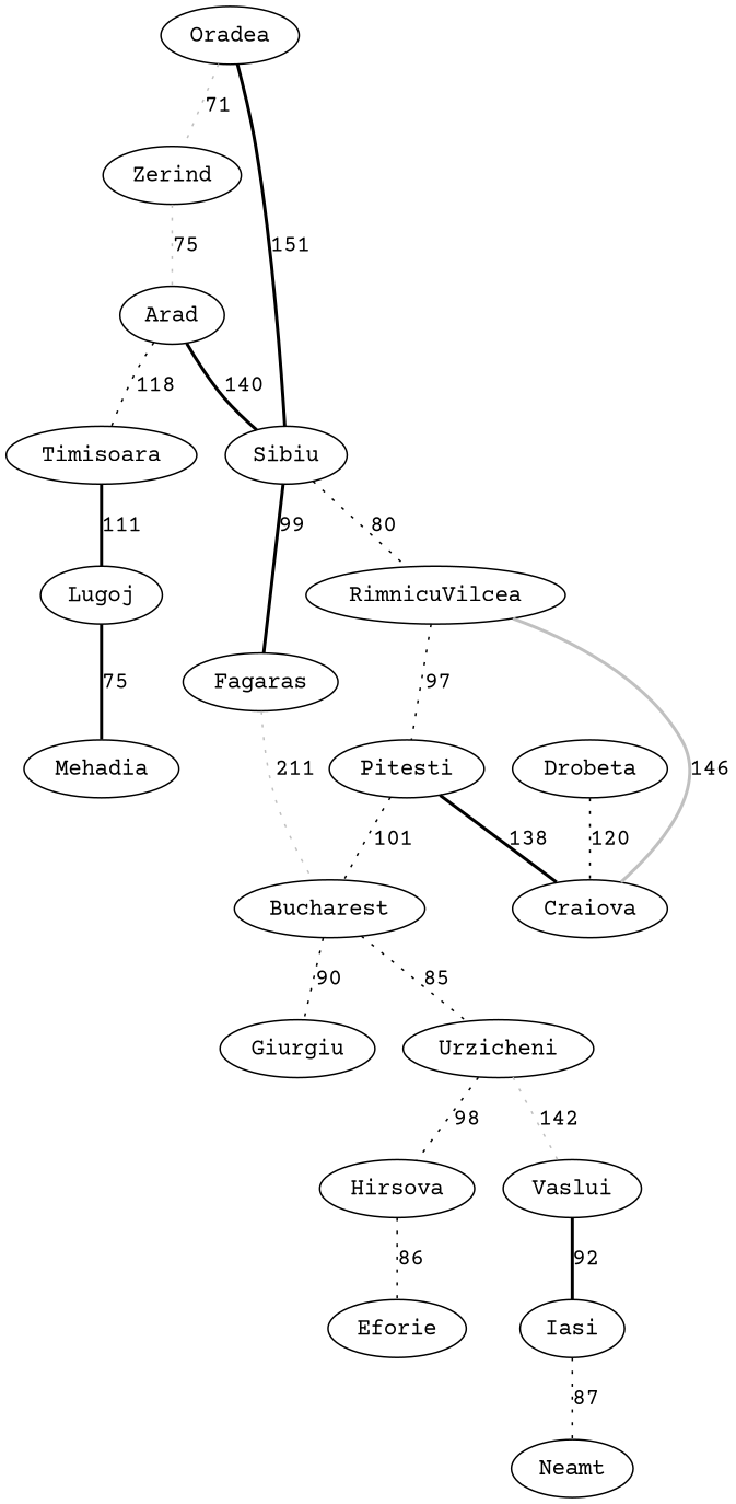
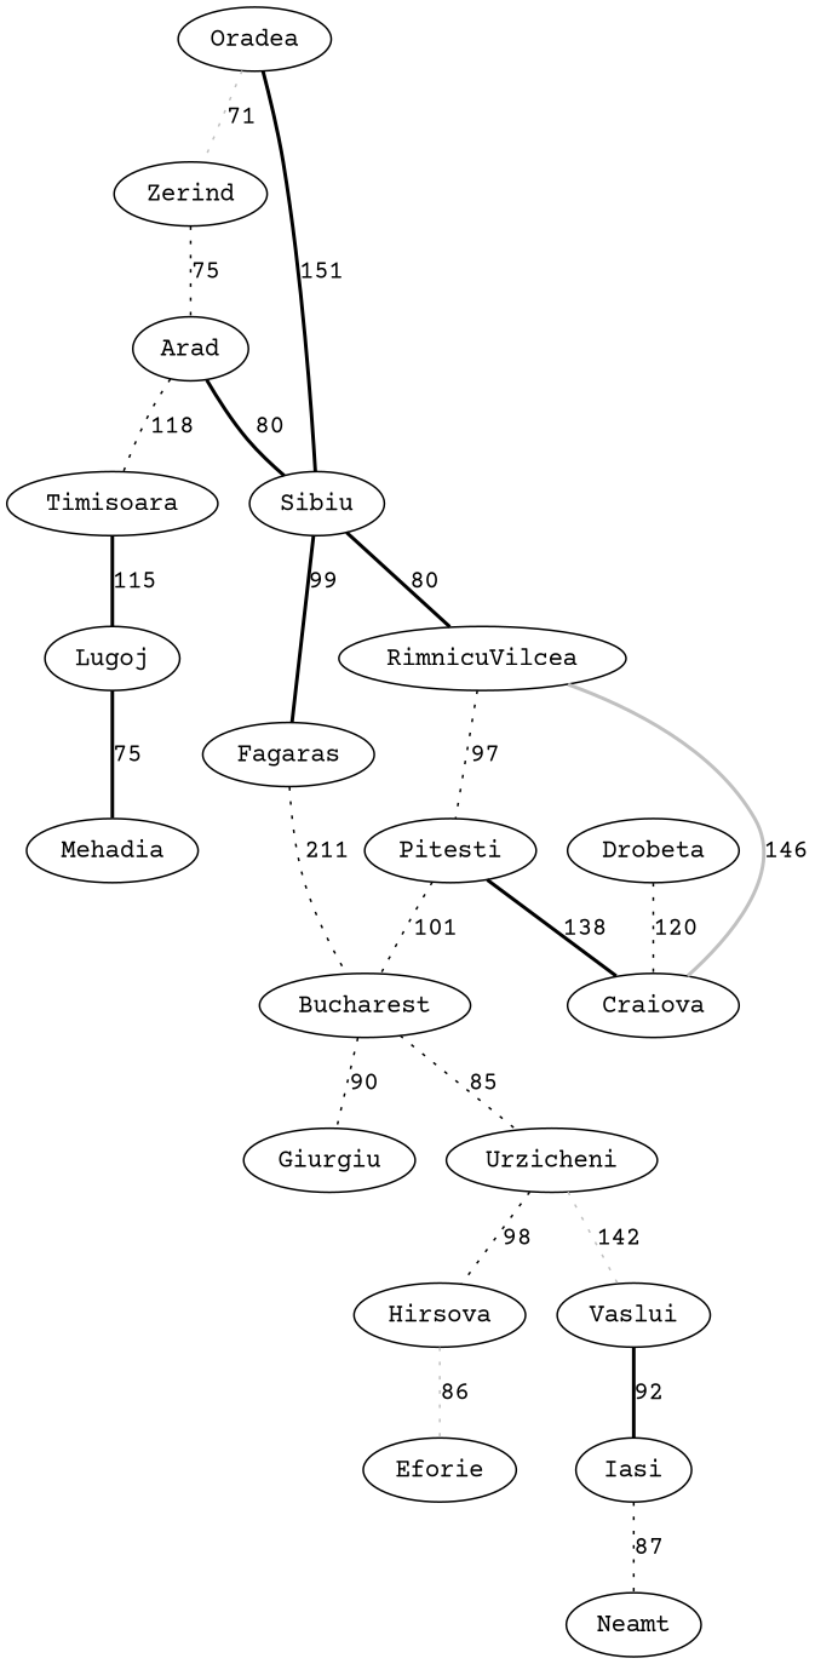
  graph {
    fontname="Courier Prime"
    node [fontname="Courier Prime"]
    edge [fontname="Courier Prime" style=dotted]
    Oradea
    Zerind
    Sibiu
    Arad
    RimnicuVilcea
    Fagaras
    Timisoara
    Craiova
    Pitesti
    Bucharest
    Lugoj
    Mehadia
    Drobeta
    Giurgiu
    Urzicheni
    Hirsova
    Vaslui
    Eforie
    Iasi
    Neamt
    Oradea -- Zerind [color=grey label=71]
    Oradea -- Sibiu [label=151 style=bold]
-   Zerind -- Arad [label=75 color=grey]
-   Sibiu -- RimnicuVilcea [label=80]
+   Zerind -- Arad [label=75]
+   Sibiu -- RimnicuVilcea [label=80 style=bold]
    Sibiu -- Fagaras [label=99 style=bold]
-   Arad -- Sibiu [label=140 style=bold]
+   Arad -- Sibiu [label=80 style=bold]
    Arad -- Timisoara [label=118]
    RimnicuVilcea -- Craiova [color=grey label=146 style=bold]
    RimnicuVilcea -- Pitesti [label=97]
-   Fagaras -- Bucharest [label=211 color=grey]
-   Timisoara -- Lugoj [label=111 style=bold]
+   Fagaras -- Bucharest [label=211]
+   Timisoara -- Lugoj [label=115 style=bold]
    Pitesti -- Craiova [label=138 style=bold]
    Pitesti -- Bucharest [label=101]
    Bucharest -- Giurgiu [label=90]
    Bucharest -- Urzicheni [label=85]
    Lugoj -- Mehadia [label=75 style=bold]
    Drobeta -- Craiova [label=120]
    Urzicheni -- Hirsova [label=98]
    Urzicheni -- Vaslui [color=grey label=142]
-   Hirsova -- Eforie [label=86]
+   Hirsova -- Eforie [label=86 color=grey]
    Vaslui -- Iasi [label=92 style=bold]
    Iasi -- Neamt [label=87]
  }
